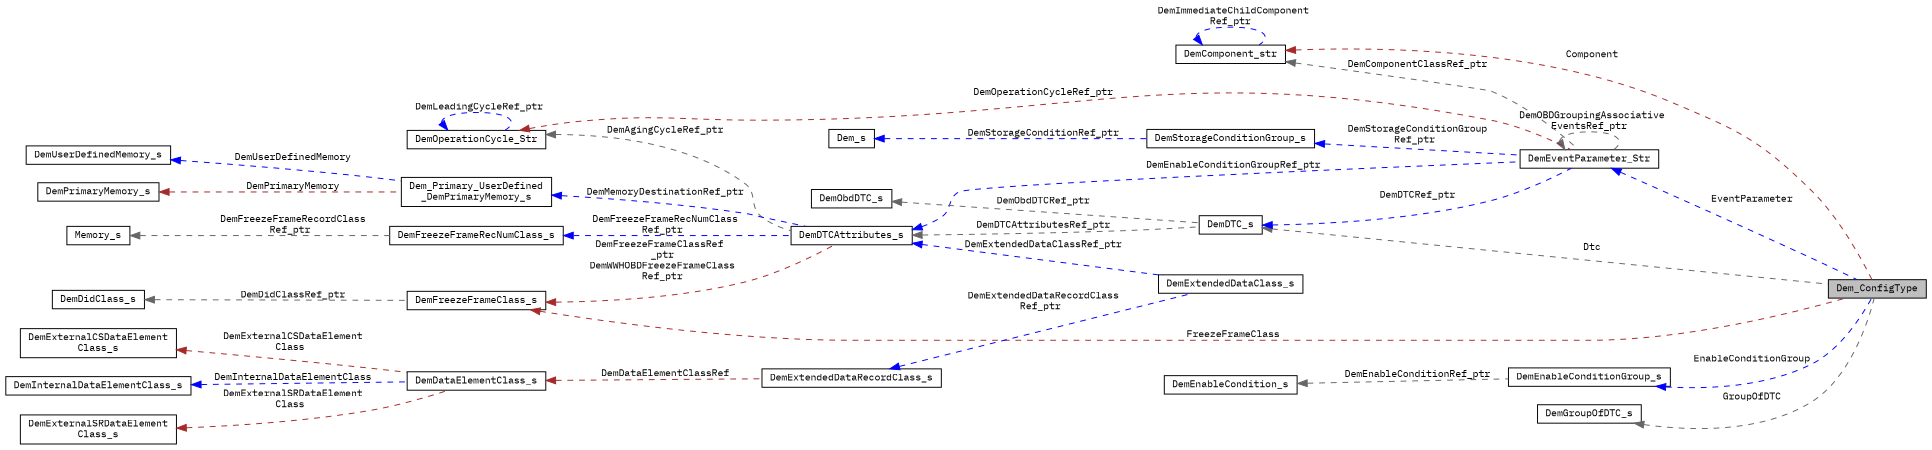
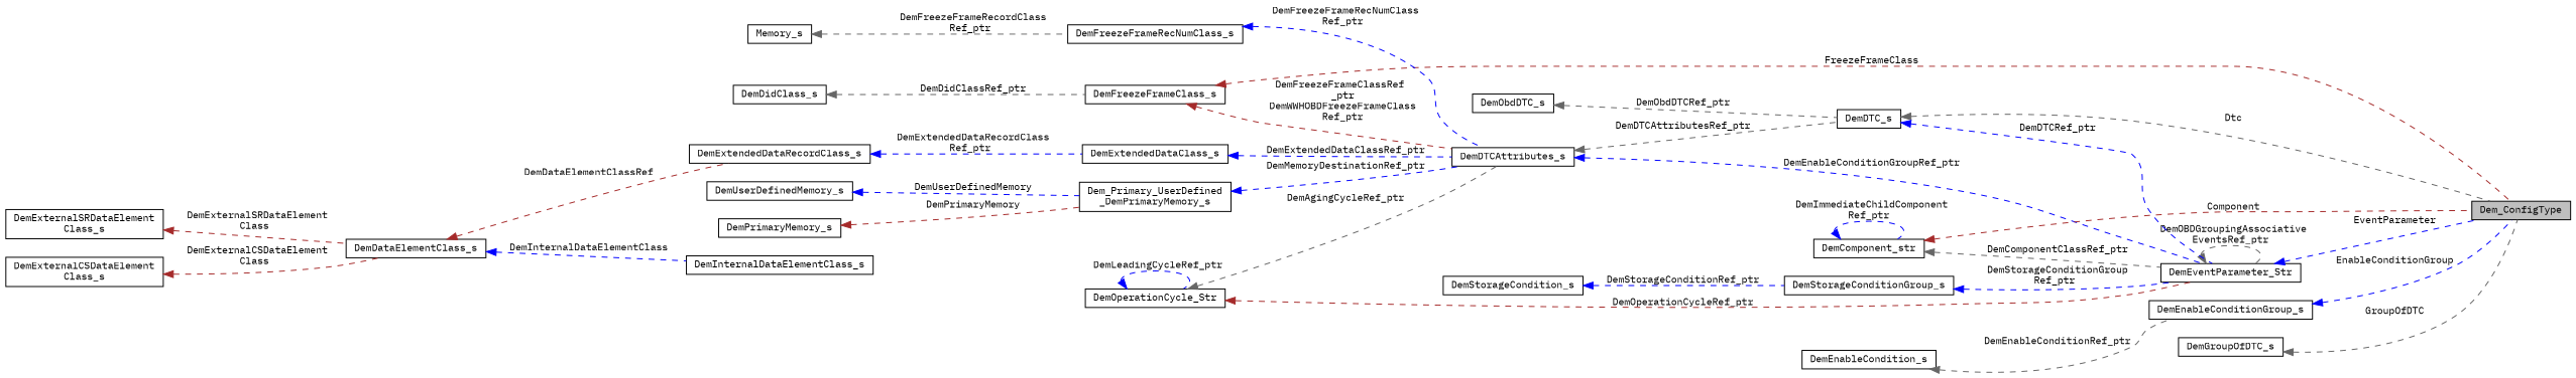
  digraph {
    fontname="IBM Plex Mono"
    rankdir=LR
    node [color=black fillcolor=white fontname="IBM Plex Mono" fontsize=10 shape=record style=filled]
    edge [color=blue dir=back fontname="IBM Plex Mono" fontsize=10 labelfontname=Helvetica labelfontsize=10 style=dashed]
    n1 [fillcolor=grey75 fontcolor=black height=0.2 label=Dem_ConfigType width=0.4]
    n2 [height=0.2 label=DemFreezeFrameClass_s width=0.4]
    n3 [height=0.2 label=DemDTCAttributes_s width=0.4]
    n4 [height=0.2 label=DemEventParameter_Str width=0.4]
    n5 [height=0.2 label=DemDTC_s width=0.4]
    n6 [height=0.2 label=DemDidClass_s width=0.4]
    n7 [height=0.2 label=DemComponent_str width=0.4]
    n8 [height=0.2 label=DemEnableConditionGroup_s width=0.4]
    n9 [height=0.2 label=DemEnableCondition_s width=0.4]
    n10 [height=0.2 label=DemStorageConditionGroup_s width=0.4]
-   n11 [height=0.2 label=Dem_s width=0.4]
+   n11 [height=0.2 label=DemStorageCondition_s width=0.4]
    n12 [height=0.2 label=DemOperationCycle_Str width=0.4]
    n13 [height=0.2 label=DemObdDTC_s width=0.4]
    n14 [height=0.2 label="Dem_Primary_UserDefined\l_DemPrimaryMemory_s" width=0.4]
    n15 [height=0.2 label=DemPrimaryMemory_s width=0.4]
    n16 [height=0.2 label=DemUserDefinedMemory_s width=0.4]
    n17 [height=0.2 label=DemFreezeFrameRecNumClass_s width=0.4]
    n18 [height=0.2 label=Memory_s width=0.4]
    n19 [height=0.2 label=DemExtendedDataClass_s width=0.4]
    n20 [height=0.2 label=DemExtendedDataRecordClass_s width=0.4]
    n21 [height=0.2 label=DemDataElementClass_s width=0.4]
    n22 [height=0.2 label="DemExternalSRDataElement\lClass_s" width=0.4]
    n23 [height=0.2 label="DemExternalCSDataElement\lClass_s" width=0.4]
    n24 [height=0.2 label=DemInternalDataElementClass_s width=0.4]
    n25 [height=0.2 label=DemGroupOfDTC_s width=0.4]
    n2 -> n1 [color=brown label=" FreezeFrameClass"]
    n2 -> n3 [color=brown label=" DemFreezeFrameClassRef\l_ptr\nDemWWHOBDFreezeFrameClass\lRef_ptr"]
    n3 -> n4 [label=" DemEnableConditionGroupRef_ptr"]
    n3 -> n5 [color=gray40 label=" DemDTCAttributesRef_ptr"]
    n4 -> n1 [label=" EventParameter"]
    n4 -> n4 [color=gray40 label=" DemOBDGroupingAssociative\lEventsRef_ptr"]
    n5 -> n1 [color=gray40 label=" Dtc"]
    n5 -> n4 [label=" DemDTCRef_ptr"]
    n6 -> n2 [color=gray40 label=" DemDidClassRef_ptr"]
    n7 -> n1 [color=brown label=" Component"]
    n7 -> n4 [color=gray40 label=" DemComponentClassRef_ptr"]
    n7 -> n7 [label=" DemImmediateChildComponent\lRef_ptr"]
    n8 -> n1 [label=" EnableConditionGroup"]
    n9 -> n8 [color=gray40 label=" DemEnableConditionRef_ptr"]
    n10 -> n4 [label=" DemStorageConditionGroup\lRef_ptr"]
    n11 -> n10 [label=" DemStorageConditionRef_ptr"]
    n12 -> n3 [color=gray40 label=" DemAgingCycleRef_ptr"]
    n12 -> n4 [color=brown label=" DemOperationCycleRef_ptr"]
    n12 -> n12 [label=" DemLeadingCycleRef_ptr"]
    n13 -> n5 [color=gray40 label=" DemObdDTCRef_ptr"]
    n14 -> n3 [label=" DemMemoryDestinationRef_ptr"]
    n15 -> n14 [color=brown label=" DemPrimaryMemory"]
    n16 -> n14 [label=" DemUserDefinedMemory"]
    n17 -> n3 [label=" DemFreezeFrameRecNumClass\lRef_ptr"]
    n18 -> n17 [color=gray40 label=" DemFreezeFrameRecordClass\lRef_ptr"]
-   n3 -> n19 [label=" DemExtendedDataClassRef_ptr"]
+   n19 -> n3 [label=" DemExtendedDataClassRef_ptr"]
    n20 -> n19 [label=" DemExtendedDataRecordClass\lRef_ptr"]
    n21 -> n20 [color=brown label=" DemDataElementClassRef"]
    n22 -> n21 [color=brown label=" DemExternalSRDataElement\lClass"]
    n23 -> n21 [color=brown label=" DemExternalCSDataElement\lClass"]
-   n24 -> n21 [label=" DemInternalDataElementClass"]
+   n21 -> n24 [label=" DemInternalDataElementClass"]
    n25 -> n1 [color=gray40 label=" GroupOfDTC"]
  }
